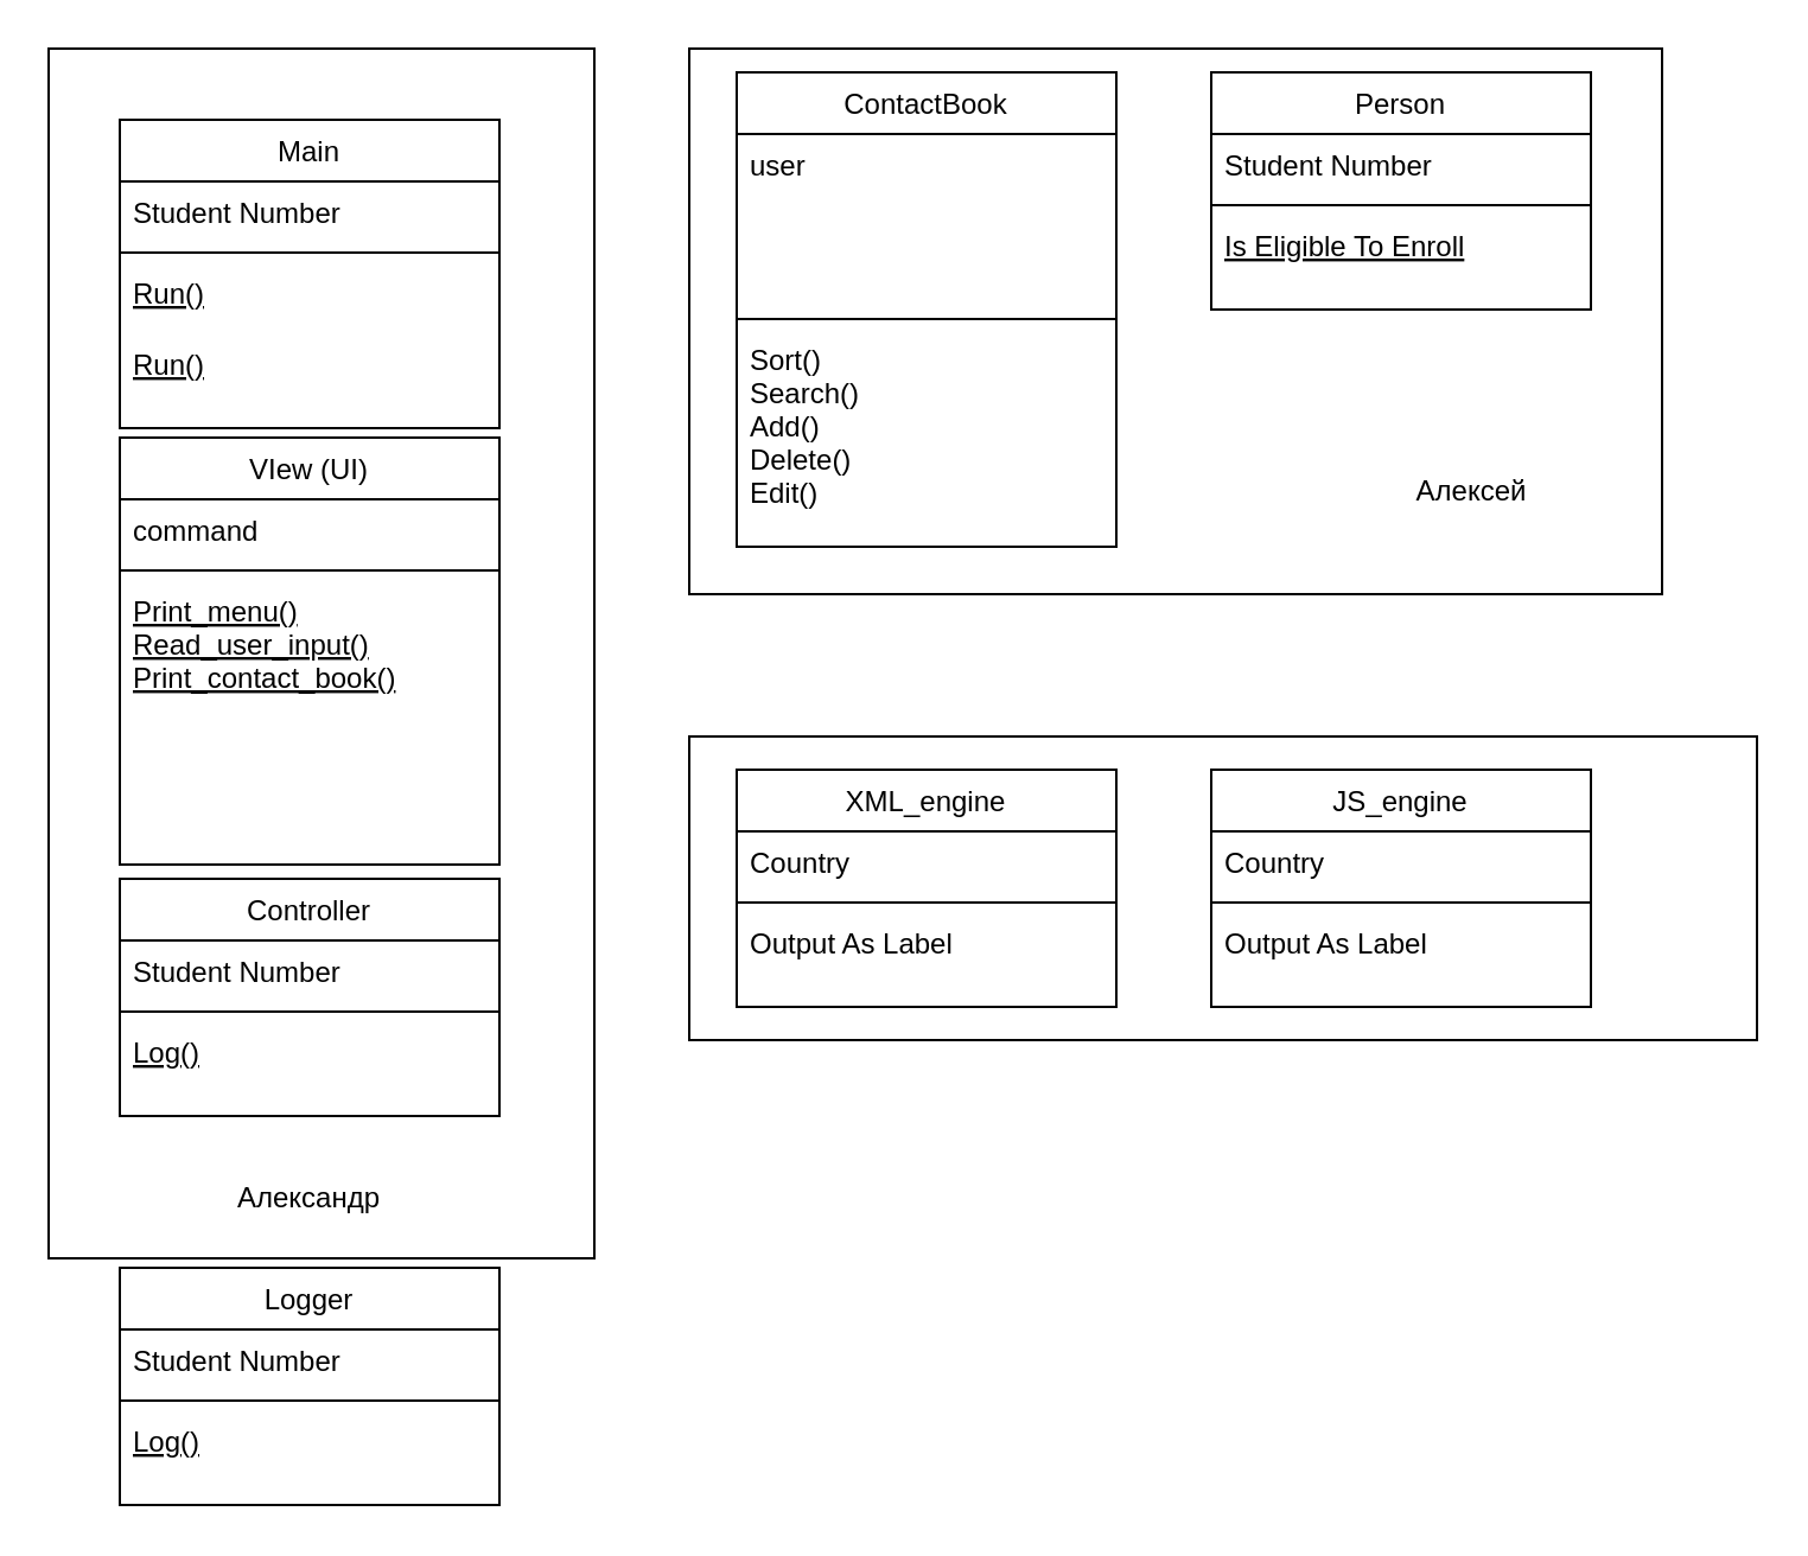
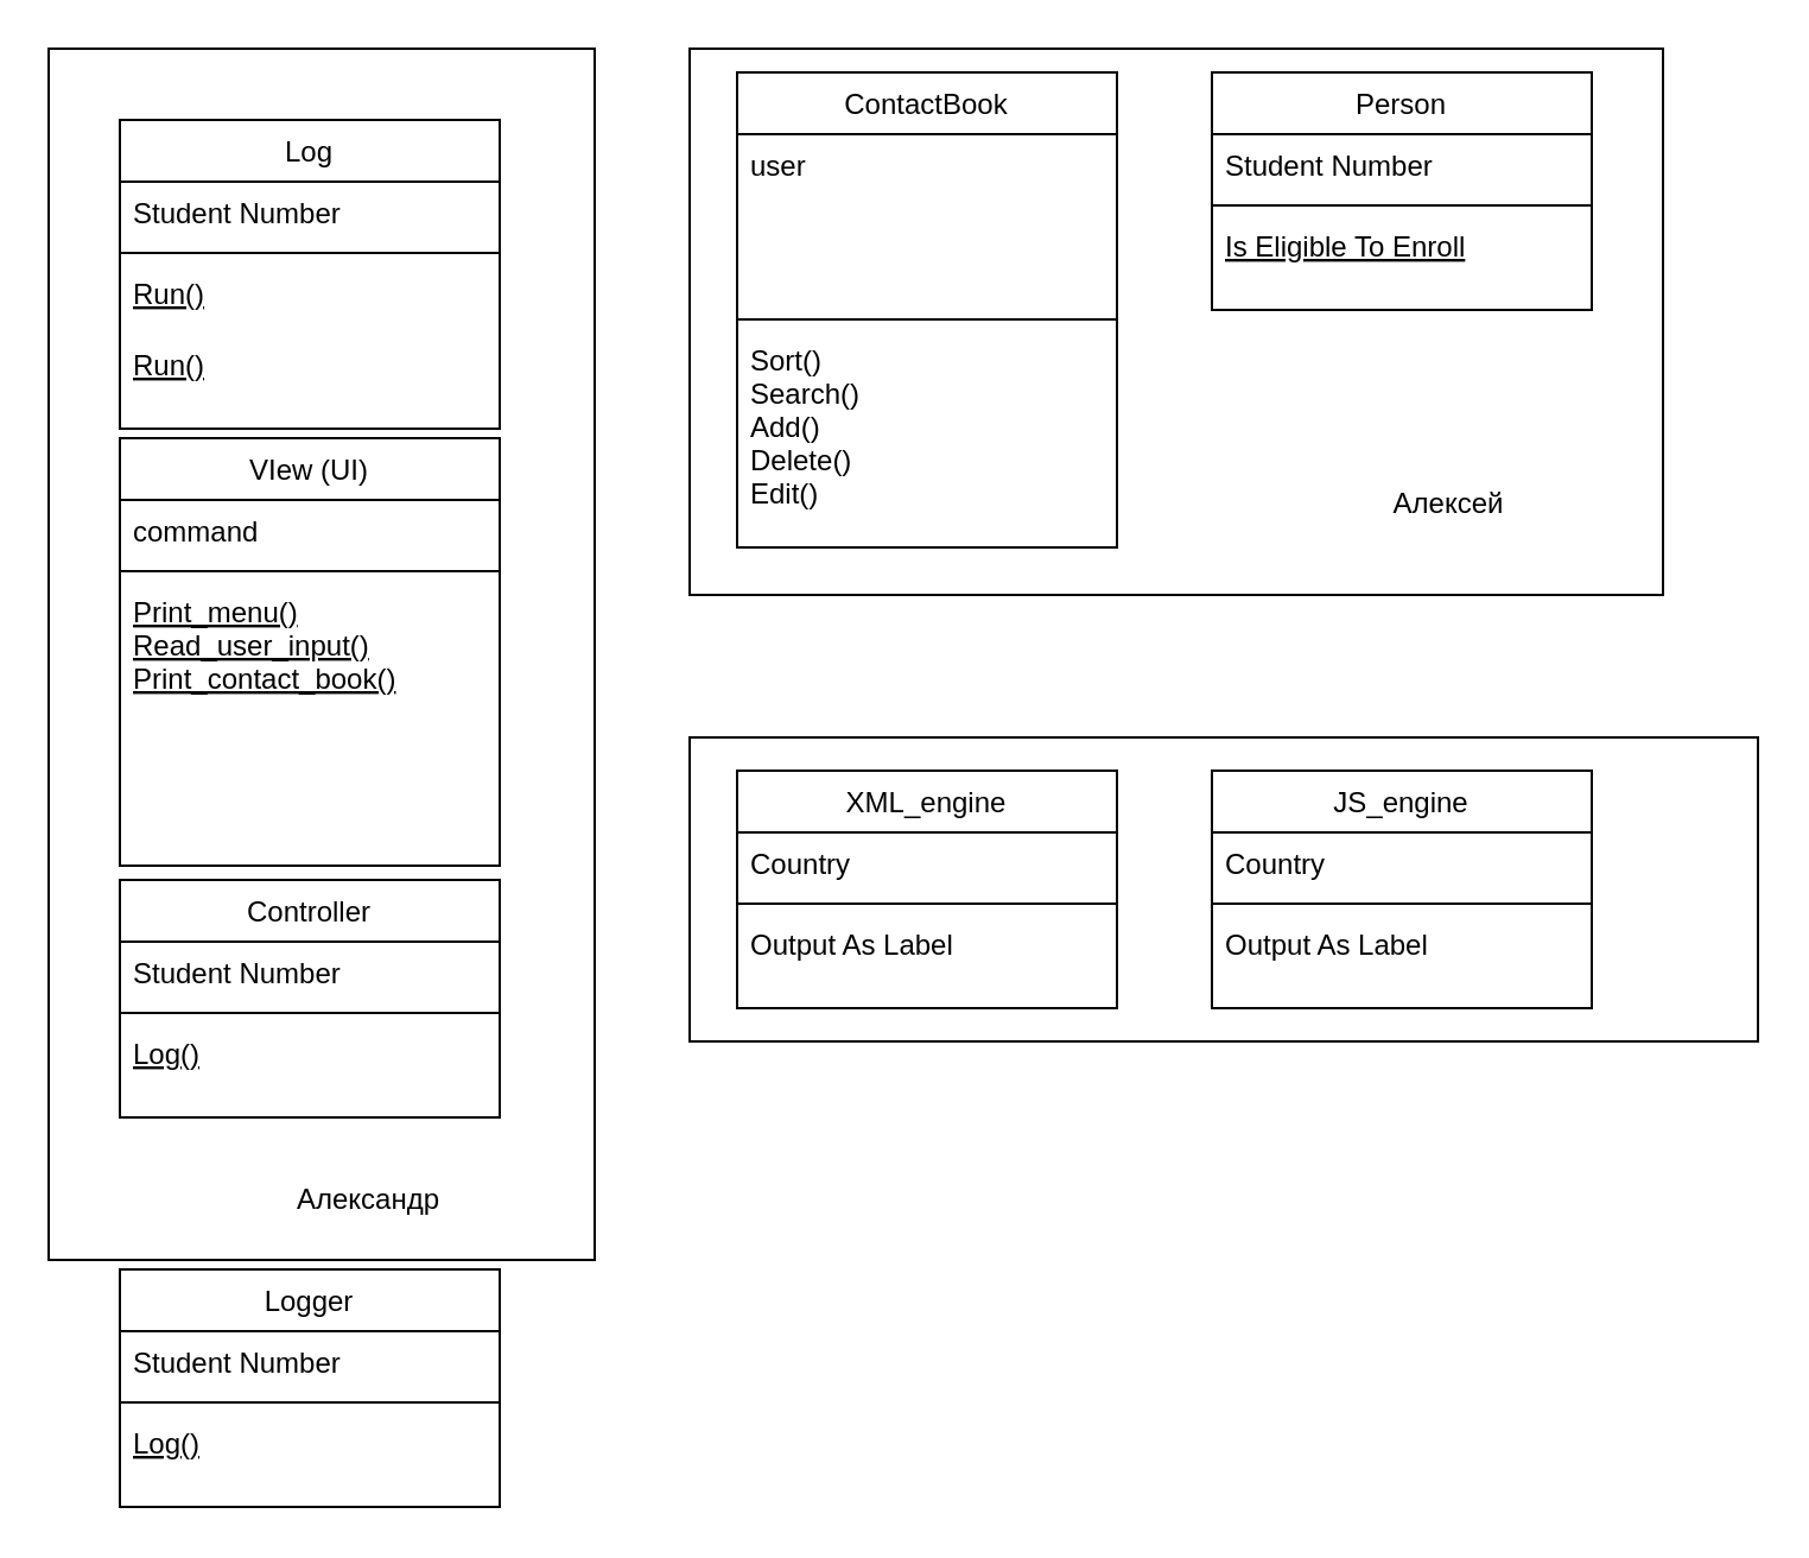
  <mxCell id="0" />
  <mxCell id="1" parent="0" />
  <mxCell id="2" value="" style="rounded=0;whiteSpace=wrap;html=1;" parent="1" vertex="1"><mxGeometry x="20" y="20" width="230" height="510" as="geometry" /></mxCell>
  <mxCell id="3" value="" style="rounded=0;whiteSpace=wrap;html=1;" parent="1" vertex="1"><mxGeometry x="290" y="20" width="410" height="230" as="geometry" /></mxCell>
  <mxCell id="4" value="" style="rounded=0;whiteSpace=wrap;html=1;" parent="1" vertex="1"><mxGeometry x="290" y="310" width="450" height="128" as="geometry" /></mxCell>
  <mxCell id="5" value="Person" style="swimlane;fontStyle=0;align=center;verticalAlign=top;childLayout=stackLayout;horizontal=1;startSize=26;horizontalStack=0;resizeParent=1;resizeLast=0;collapsible=1;marginBottom=0;rounded=0;shadow=0;strokeWidth=1;" parent="1" vertex="1"><mxGeometry x="510" y="30" width="160" height="100" as="geometry"><mxRectangle x="130" y="380" width="160" height="26" as="alternateBounds" /></mxGeometry></mxCell>
  <mxCell id="6" value="Student Number" style="text;align=left;verticalAlign=top;spacingLeft=4;spacingRight=4;overflow=hidden;rotatable=0;points=[[0,0.5],[1,0.5]];portConstraint=eastwest;" parent="5" vertex="1"><mxGeometry y="26" width="160" height="26" as="geometry" /></mxCell>
  <mxCell id="7" value="" style="line;html=1;strokeWidth=1;align=left;verticalAlign=middle;spacingTop=-1;spacingLeft=3;spacingRight=3;rotatable=0;labelPosition=right;points=[];portConstraint=eastwest;" parent="5" vertex="1"><mxGeometry y="52" width="160" height="8" as="geometry" /></mxCell>
  <mxCell id="8" value="Is Eligible To Enroll" style="text;align=left;verticalAlign=top;spacingLeft=4;spacingRight=4;overflow=hidden;rotatable=0;points=[[0,0.5],[1,0.5]];portConstraint=eastwest;fontStyle=4" parent="5" vertex="1"><mxGeometry y="60" width="160" height="26" as="geometry" /></mxCell>
  <mxCell id="9" value="ContactBook" style="swimlane;fontStyle=0;align=center;verticalAlign=top;childLayout=stackLayout;horizontal=1;startSize=26;horizontalStack=0;resizeParent=1;resizeLast=0;collapsible=1;marginBottom=0;rounded=0;shadow=0;strokeWidth=1;" parent="1" vertex="1"><mxGeometry x="310" y="30" width="160" height="200" as="geometry"><mxRectangle x="550" y="140" width="160" height="26" as="alternateBounds" /></mxGeometry></mxCell>
  <mxCell id="10" value="user&#10;" style="text;align=left;verticalAlign=top;spacingLeft=4;spacingRight=4;overflow=hidden;rotatable=0;points=[[0,0.5],[1,0.5]];portConstraint=eastwest;rounded=0;shadow=0;html=0;" parent="9" vertex="1"><mxGeometry y="26" width="160" height="74" as="geometry" /></mxCell>
  <mxCell id="11" value="" style="line;html=1;strokeWidth=1;align=left;verticalAlign=middle;spacingTop=-1;spacingLeft=3;spacingRight=3;rotatable=0;labelPosition=right;points=[];portConstraint=eastwest;" parent="9" vertex="1"><mxGeometry y="100" width="160" height="8" as="geometry" /></mxCell>
  <mxCell id="12" value="Sort()&#10;Search()&#10;Add()&#10;Delete()&#10;Edit()" style="text;align=left;verticalAlign=top;spacingLeft=4;spacingRight=4;overflow=hidden;rotatable=0;points=[[0,0.5],[1,0.5]];portConstraint=eastwest;" parent="9" vertex="1"><mxGeometry y="108" width="160" height="92" as="geometry" /></mxCell>
  <mxCell id="13" value="XML_engine" style="swimlane;fontStyle=0;align=center;verticalAlign=top;childLayout=stackLayout;horizontal=1;startSize=26;horizontalStack=0;resizeParent=1;resizeLast=0;collapsible=1;marginBottom=0;rounded=0;shadow=0;strokeWidth=1;" parent="1" vertex="1"><mxGeometry x="310" y="324" width="160" height="100" as="geometry"><mxRectangle x="550" y="140" width="160" height="26" as="alternateBounds" /></mxGeometry></mxCell>
  <mxCell id="14" value="Country" style="text;align=left;verticalAlign=top;spacingLeft=4;spacingRight=4;overflow=hidden;rotatable=0;points=[[0,0.5],[1,0.5]];portConstraint=eastwest;rounded=0;shadow=0;html=0;" parent="13" vertex="1"><mxGeometry y="26" width="160" height="26" as="geometry" /></mxCell>
  <mxCell id="15" value="" style="line;html=1;strokeWidth=1;align=left;verticalAlign=middle;spacingTop=-1;spacingLeft=3;spacingRight=3;rotatable=0;labelPosition=right;points=[];portConstraint=eastwest;" parent="13" vertex="1"><mxGeometry y="52" width="160" height="8" as="geometry" /></mxCell>
  <mxCell id="16" value="Output As Label" style="text;align=left;verticalAlign=top;spacingLeft=4;spacingRight=4;overflow=hidden;rotatable=0;points=[[0,0.5],[1,0.5]];portConstraint=eastwest;" parent="13" vertex="1"><mxGeometry y="60" width="160" height="26" as="geometry" /></mxCell>
  <mxCell id="17" value="Logger" style="swimlane;fontStyle=0;align=center;verticalAlign=top;childLayout=stackLayout;horizontal=1;startSize=26;horizontalStack=0;resizeParent=1;resizeLast=0;collapsible=1;marginBottom=0;rounded=0;shadow=0;strokeWidth=1;" parent="1" vertex="1"><mxGeometry x="50" y="534" width="160" height="100" as="geometry"><mxRectangle x="130" y="380" width="160" height="26" as="alternateBounds" /></mxGeometry></mxCell>
  <mxCell id="18" value="Student Number" style="text;align=left;verticalAlign=top;spacingLeft=4;spacingRight=4;overflow=hidden;rotatable=0;points=[[0,0.5],[1,0.5]];portConstraint=eastwest;" parent="17" vertex="1"><mxGeometry y="26" width="160" height="26" as="geometry" /></mxCell>
  <mxCell id="19" value="" style="line;html=1;strokeWidth=1;align=left;verticalAlign=middle;spacingTop=-1;spacingLeft=3;spacingRight=3;rotatable=0;labelPosition=right;points=[];portConstraint=eastwest;" parent="17" vertex="1"><mxGeometry y="52" width="160" height="8" as="geometry" /></mxCell>
  <mxCell id="20" value="Log()" style="text;align=left;verticalAlign=top;spacingLeft=4;spacingRight=4;overflow=hidden;rotatable=0;points=[[0,0.5],[1,0.5]];portConstraint=eastwest;fontStyle=4" parent="17" vertex="1"><mxGeometry y="60" width="160" height="26" as="geometry" /></mxCell>
  <mxCell id="21" value="JS_engine" style="swimlane;fontStyle=0;align=center;verticalAlign=top;childLayout=stackLayout;horizontal=1;startSize=26;horizontalStack=0;resizeParent=1;resizeLast=0;collapsible=1;marginBottom=0;rounded=0;shadow=0;strokeWidth=1;" parent="1" vertex="1"><mxGeometry x="510" y="324" width="160" height="100" as="geometry"><mxRectangle x="550" y="140" width="160" height="26" as="alternateBounds" /></mxGeometry></mxCell>
  <mxCell id="22" value="Country" style="text;align=left;verticalAlign=top;spacingLeft=4;spacingRight=4;overflow=hidden;rotatable=0;points=[[0,0.5],[1,0.5]];portConstraint=eastwest;rounded=0;shadow=0;html=0;" parent="21" vertex="1"><mxGeometry y="26" width="160" height="26" as="geometry" /></mxCell>
  <mxCell id="23" value="" style="line;html=1;strokeWidth=1;align=left;verticalAlign=middle;spacingTop=-1;spacingLeft=3;spacingRight=3;rotatable=0;labelPosition=right;points=[];portConstraint=eastwest;" parent="21" vertex="1"><mxGeometry y="52" width="160" height="8" as="geometry" /></mxCell>
  <mxCell id="24" value="Output As Label" style="text;align=left;verticalAlign=top;spacingLeft=4;spacingRight=4;overflow=hidden;rotatable=0;points=[[0,0.5],[1,0.5]];portConstraint=eastwest;" parent="21" vertex="1"><mxGeometry y="60" width="160" height="26" as="geometry" /></mxCell>
  <mxCell id="25" value="VIew (UI)" style="swimlane;fontStyle=0;align=center;verticalAlign=top;childLayout=stackLayout;horizontal=1;startSize=26;horizontalStack=0;resizeParent=1;resizeLast=0;collapsible=1;marginBottom=0;rounded=0;shadow=0;strokeWidth=1;" parent="1" vertex="1"><mxGeometry x="50" y="184" width="160" height="180" as="geometry"><mxRectangle x="130" y="380" width="160" height="26" as="alternateBounds" /></mxGeometry></mxCell>
  <mxCell id="26" value="command" style="text;align=left;verticalAlign=top;spacingLeft=4;spacingRight=4;overflow=hidden;rotatable=0;points=[[0,0.5],[1,0.5]];portConstraint=eastwest;" parent="25" vertex="1"><mxGeometry y="26" width="160" height="26" as="geometry" /></mxCell>
  <mxCell id="27" value="" style="line;html=1;strokeWidth=1;align=left;verticalAlign=middle;spacingTop=-1;spacingLeft=3;spacingRight=3;rotatable=0;labelPosition=right;points=[];portConstraint=eastwest;" parent="25" vertex="1"><mxGeometry y="52" width="160" height="8" as="geometry" /></mxCell>
  <mxCell id="28" value="Print_menu()&#10;Read_user_input()&#10;Print_contact_book()" style="text;align=left;verticalAlign=top;spacingLeft=4;spacingRight=4;overflow=hidden;rotatable=0;points=[[0,0.5],[1,0.5]];portConstraint=eastwest;fontStyle=4" parent="25" vertex="1"><mxGeometry y="60" width="160" height="120" as="geometry" /></mxCell>
- <mxCell id="29" value="Main" style="swimlane;fontStyle=0;align=center;verticalAlign=top;childLayout=stackLayout;horizontal=1;startSize=26;horizontalStack=0;resizeParent=1;resizeLast=0;collapsible=1;marginBottom=0;rounded=0;shadow=0;strokeWidth=1;" parent="1" vertex="1"><mxGeometry x="50" y="50" width="160" height="130" as="geometry"><mxRectangle x="130" y="380" width="160" height="26" as="alternateBounds" /></mxGeometry></mxCell>
+ <mxCell id="29" value="Log" style="swimlane;fontStyle=0;align=center;verticalAlign=top;childLayout=stackLayout;horizontal=1;startSize=26;horizontalStack=0;resizeParent=1;resizeLast=0;collapsible=1;marginBottom=0;rounded=0;shadow=0;strokeWidth=1;" parent="1" vertex="1"><mxGeometry x="50" y="50" width="160" height="130" as="geometry"><mxRectangle x="130" y="380" width="160" height="26" as="alternateBounds" /></mxGeometry></mxCell>
  <mxCell id="30" value="Student Number" style="text;align=left;verticalAlign=top;spacingLeft=4;spacingRight=4;overflow=hidden;rotatable=0;points=[[0,0.5],[1,0.5]];portConstraint=eastwest;" parent="29" vertex="1"><mxGeometry y="26" width="160" height="26" as="geometry" /></mxCell>
  <mxCell id="31" value="" style="line;html=1;strokeWidth=1;align=left;verticalAlign=middle;spacingTop=-1;spacingLeft=3;spacingRight=3;rotatable=0;labelPosition=right;points=[];portConstraint=eastwest;" parent="29" vertex="1"><mxGeometry y="52" width="160" height="8" as="geometry" /></mxCell>
  <mxCell id="32" value="Run()" style="text;align=left;verticalAlign=top;spacingLeft=4;spacingRight=4;overflow=hidden;rotatable=0;points=[[0,0.5],[1,0.5]];portConstraint=eastwest;fontStyle=4" parent="29" vertex="1"><mxGeometry y="60" width="160" height="26" as="geometry" /></mxCell>
  <mxCell id="33" value="Controller" style="swimlane;fontStyle=0;align=center;verticalAlign=top;childLayout=stackLayout;horizontal=1;startSize=26;horizontalStack=0;resizeParent=1;resizeLast=0;collapsible=1;marginBottom=0;rounded=0;shadow=0;strokeWidth=1;" parent="1" vertex="1"><mxGeometry x="50" y="370" width="160" height="100" as="geometry"><mxRectangle x="130" y="380" width="160" height="26" as="alternateBounds" /></mxGeometry></mxCell>
  <mxCell id="34" value="Student Number" style="text;align=left;verticalAlign=top;spacingLeft=4;spacingRight=4;overflow=hidden;rotatable=0;points=[[0,0.5],[1,0.5]];portConstraint=eastwest;" parent="33" vertex="1"><mxGeometry y="26" width="160" height="26" as="geometry" /></mxCell>
  <mxCell id="35" value="" style="line;html=1;strokeWidth=1;align=left;verticalAlign=middle;spacingTop=-1;spacingLeft=3;spacingRight=3;rotatable=0;labelPosition=right;points=[];portConstraint=eastwest;" parent="33" vertex="1"><mxGeometry y="52" width="160" height="8" as="geometry" /></mxCell>
  <mxCell id="36" value="Log()" style="text;align=left;verticalAlign=top;spacingLeft=4;spacingRight=4;overflow=hidden;rotatable=0;points=[[0,0.5],[1,0.5]];portConstraint=eastwest;fontStyle=4" parent="33" vertex="1"><mxGeometry y="60" width="160" height="26" as="geometry" /></mxCell>
- <mxCell id="37" value="Алексей" style="text;html=1;strokeColor=none;fillColor=none;align=center;verticalAlign=middle;whiteSpace=wrap;rounded=0;" parent="1" vertex="1"><mxGeometry x="590" y="192" width="60" height="30" as="geometry" /></mxCell>
- <mxCell id="38" value="Александр" style="text;html=1;strokeColor=none;fillColor=none;align=center;verticalAlign=middle;whiteSpace=wrap;rounded=0;" parent="1" vertex="1"><mxGeometry x="100" y="490" width="60" height="30" as="geometry" /></mxCell>
+ <mxCell id="37" value="Алексей" style="text;html=1;strokeColor=none;fillColor=none;align=center;verticalAlign=middle;whiteSpace=wrap;rounded=0;" parent="1" vertex="1"><mxGeometry x="580" y="197" width="60" height="30" as="geometry" /></mxCell>
+ <mxCell id="38" value="Александр" style="text;html=1;strokeColor=none;fillColor=none;align=center;verticalAlign=middle;whiteSpace=wrap;rounded=0;" parent="1" vertex="1"><mxGeometry x="125" y="490" width="60" height="30" as="geometry" /></mxCell>
  <mxCell id="39" value="Run()" style="text;align=left;verticalAlign=top;spacingLeft=4;spacingRight=4;overflow=hidden;rotatable=0;points=[[0,0.5],[1,0.5]];portConstraint=eastwest;fontStyle=4" vertex="1" parent="1"><mxGeometry x="50" y="140" width="160" height="26" as="geometry" /></mxCell>
